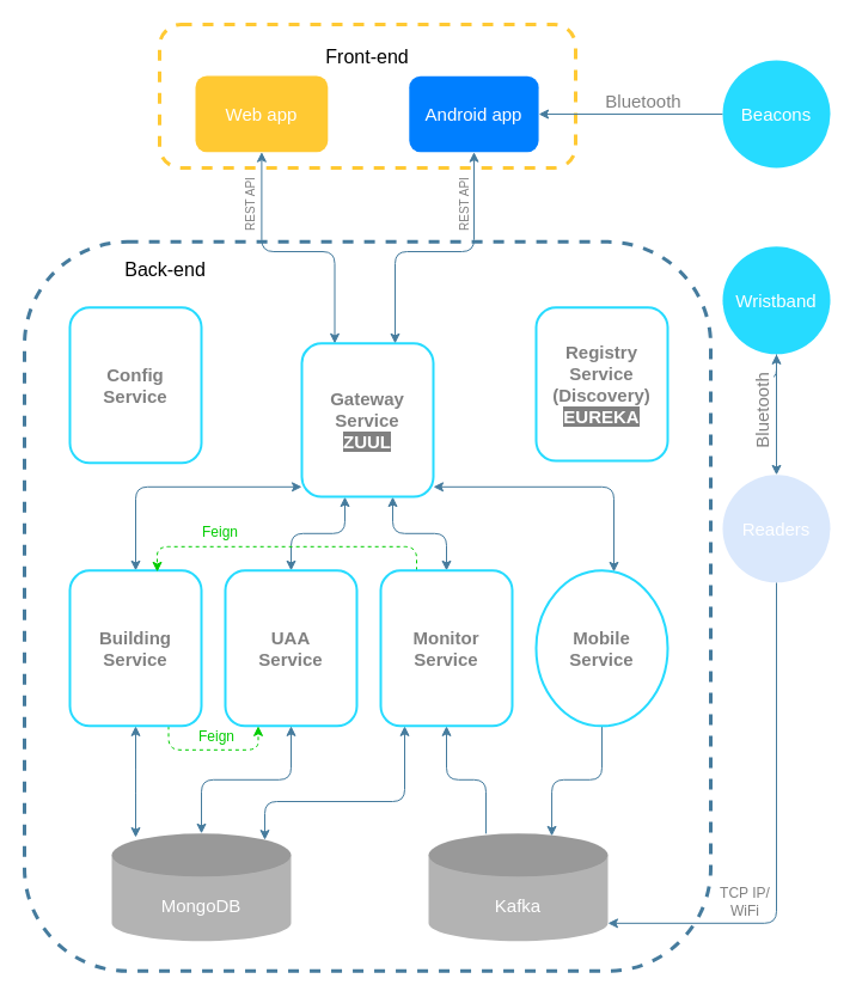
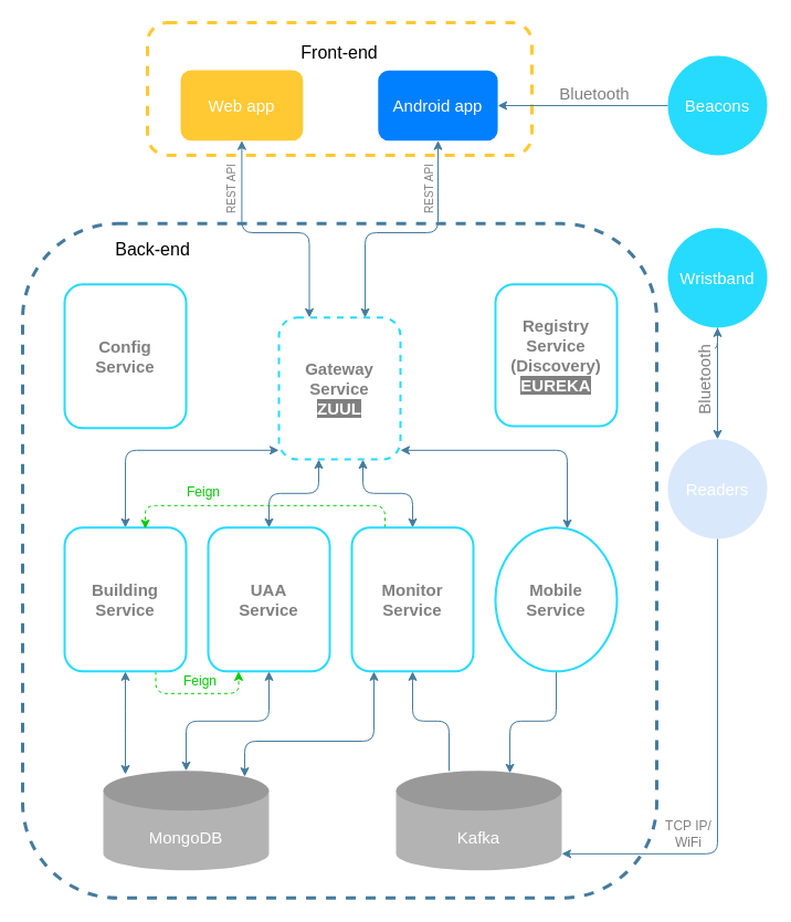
  <mxCell id="0" />
  <mxCell id="1" parent="0" />
  <mxCell id="2" value="" style="rounded=1;whiteSpace=wrap;html=1;shadow=0;dashed=1;labelBackgroundColor=#FFFFFF;sketch=0;fontSize=15;fontColor=#00CC00;strokeColor=#457B9D;strokeWidth=3;fillColor=default;" vertex="1" parent="1"><mxGeometry x="20" y="201.84" width="574" height="610" as="geometry" /></mxCell>
  <mxCell id="3" value="" style="group" vertex="1" connectable="0" parent="1"><mxGeometry x="133" y="29.18" width="348" height="176.66" as="geometry" /></mxCell>
  <mxCell id="4" value="" style="rounded=1;whiteSpace=wrap;html=1;shadow=0;sketch=0;fontSize=15;fontColor=#FFFFFF;strokeColor=#FFC933;strokeWidth=3;fillColor=none;dashed=1;" vertex="1" parent="3"><mxGeometry y="-9.18" width="348.0" height="120" as="geometry" /></mxCell>
  <mxCell id="5" value="&lt;font color=&quot;#000000&quot; style=&quot;font-size: 16px&quot;&gt;Front-end&lt;/font&gt;" style="text;html=1;strokeColor=none;fillColor=none;align=center;verticalAlign=middle;whiteSpace=wrap;rounded=0;shadow=0;dashed=1;sketch=0;fontSize=15;fontColor=#FFFFFF;" vertex="1" parent="3"><mxGeometry x="79.091" y="10" width="189.818" height="15" as="geometry" /></mxCell>
  <mxCell id="6" value="Web app" style="rounded=1;whiteSpace=wrap;html=1;shadow=0;sketch=0;fontSize=15;fontColor=#FFFFFF;strokeColor=none;strokeWidth=2;fillColor=#FFC933;" vertex="1" parent="3"><mxGeometry x="30" y="33.84" width="110.8" height="63.68" as="geometry" /></mxCell>
  <mxCell id="7" value="Android app" style="rounded=1;whiteSpace=wrap;html=1;shadow=0;sketch=0;fontSize=15;fontColor=#FFFFFF;strokeColor=none;strokeWidth=2;fillColor=#007FFF;" vertex="1" parent="3"><mxGeometry x="208.8" y="34.15" width="108.267" height="63.37" as="geometry" /></mxCell>
  <mxCell id="8" value="&lt;font style=&quot;font-size: 10px&quot;&gt;REST API&lt;/font&gt;" style="text;html=1;strokeColor=none;fillColor=none;align=center;verticalAlign=middle;whiteSpace=wrap;rounded=0;shadow=0;dashed=1;labelBackgroundColor=#FFFFFF;sketch=0;fontSize=15;fontColor=#808080;rotation=270;" vertex="1" parent="3"><mxGeometry x="40" y="124.82" width="67" height="33.16" as="geometry" /></mxCell>
  <mxCell id="9" value="&lt;font style=&quot;font-size: 10px&quot;&gt;REST API&lt;/font&gt;" style="text;html=1;strokeColor=none;fillColor=none;align=center;verticalAlign=middle;whiteSpace=wrap;rounded=0;shadow=0;dashed=1;labelBackgroundColor=#FFFFFF;sketch=0;fontSize=15;fontColor=#808080;rotation=270;" vertex="1" parent="3"><mxGeometry x="219" y="124.82" width="67" height="33.16" as="geometry" /></mxCell>
  <mxCell id="10" style="edgeStyle=orthogonalEdgeStyle;curved=0;rounded=1;sketch=0;orthogonalLoop=1;jettySize=auto;html=1;fontSize=15;fontColor=#808080;startArrow=none;startFill=0;endArrow=classic;endFill=1;strokeColor=#457B9D;fillColor=#A8DADC;entryX=1;entryY=1;entryDx=0;entryDy=-15;entryPerimeter=0;" edge="1" parent="1" source="12" target="18"><mxGeometry relative="1" as="geometry"><mxPoint x="624" y="836.84" as="targetPoint" /><Array as="points"><mxPoint x="649" y="771.84" /></Array></mxGeometry></mxCell>
  <mxCell id="11" value="" style="edgeStyle=orthogonalEdgeStyle;curved=0;rounded=1;sketch=0;orthogonalLoop=1;jettySize=auto;html=1;fontSize=15;fontColor=#808080;startArrow=classic;startFill=1;endArrow=none;endFill=0;strokeColor=#457B9D;fillColor=#A8DADC;" edge="1" parent="1" source="12" target="16"><mxGeometry relative="1" as="geometry" /></mxCell>
  <mxCell id="12" value="Readers" style="ellipse;whiteSpace=wrap;html=1;rounded=0;sketch=0;fontColor=#FFFFFF;strokeColor=none;strokeWidth=2;fillColor=#dae8fc;fontSize=15;" vertex="1" parent="1"><mxGeometry x="604" y="396.84" width="90" height="90" as="geometry" /></mxCell>
  <mxCell id="13" value="" style="edgeStyle=orthogonalEdgeStyle;curved=0;rounded=1;sketch=0;orthogonalLoop=1;jettySize=auto;html=1;fontSize=15;fontColor=#808080;startArrow=none;startFill=0;endArrow=classic;endFill=1;strokeColor=#457B9D;fillColor=#A8DADC;" edge="1" parent="1" source="14" target="7"><mxGeometry relative="1" as="geometry" /></mxCell>
  <mxCell id="14" value="Beacons" style="ellipse;whiteSpace=wrap;html=1;rounded=0;sketch=0;fontColor=#FFFFFF;strokeColor=none;strokeWidth=2;fillColor=#26DBFF;fontSize=15;" vertex="1" parent="1"><mxGeometry x="604" y="50.02" width="90" height="90" as="geometry" /></mxCell>
  <mxCell id="15" value="" style="edgeStyle=orthogonalEdgeStyle;curved=0;rounded=1;sketch=0;orthogonalLoop=1;jettySize=auto;html=1;fontSize=12;fontColor=#00CC00;startArrow=classic;startFill=1;endArrow=classic;endFill=1;strokeColor=#457B9D;fillColor=#A8DADC;" edge="1" parent="1" source="16" target="42"><mxGeometry relative="1" as="geometry" /></mxCell>
  <mxCell id="16" value="Wristband" style="ellipse;whiteSpace=wrap;html=1;rounded=0;sketch=0;fontColor=#FFFFFF;strokeColor=none;strokeWidth=2;fillColor=#26DBFF;fontSize=15;" vertex="1" parent="1"><mxGeometry x="604" y="205.84" width="90" height="90" as="geometry" /></mxCell>
  <mxCell id="17" value="" style="group" vertex="1" connectable="0" parent="1"><mxGeometry x="358" y="696.84" width="150" height="90" as="geometry" /></mxCell>
  <mxCell id="18" value="Kafka" style="shape=cylinder3;whiteSpace=wrap;html=1;boundedLbl=1;backgroundOutline=1;size=15;lid=0;rounded=0;shadow=0;sketch=0;fontSize=15;fontColor=#FFFFFF;strokeColor=none;strokeWidth=2;fillColor=#B3B3B3;" vertex="1" parent="17"><mxGeometry y="18" width="150" height="72" as="geometry" /></mxCell>
  <mxCell id="19" value="" style="ellipse;whiteSpace=wrap;html=1;rounded=0;shadow=0;sketch=0;fontSize=15;fontColor=#FFFFFF;strokeColor=none;strokeWidth=2;fillColor=#999999;" vertex="1" parent="17"><mxGeometry width="150" height="36" as="geometry" /></mxCell>
  <mxCell id="20" value="" style="group" vertex="1" connectable="0" parent="1"><mxGeometry x="93" y="696.84" width="155" height="90" as="geometry" /></mxCell>
  <mxCell id="21" value="MongoDB" style="shape=cylinder3;whiteSpace=wrap;html=1;boundedLbl=1;backgroundOutline=1;size=15;lid=0;rounded=0;shadow=0;sketch=0;fontSize=15;fontColor=#FFFFFF;strokeColor=none;strokeWidth=2;fillColor=#B3B3B3;" vertex="1" parent="20"><mxGeometry y="18" width="150" height="72" as="geometry" /></mxCell>
  <mxCell id="22" value="" style="ellipse;whiteSpace=wrap;html=1;rounded=0;shadow=0;sketch=0;fontSize=15;fontColor=#FFFFFF;strokeColor=none;strokeWidth=2;fillColor=#999999;" vertex="1" parent="20"><mxGeometry width="150" height="36" as="geometry" /></mxCell>
  <mxCell id="23" style="edgeStyle=orthogonalEdgeStyle;curved=0;rounded=1;sketch=0;orthogonalLoop=1;jettySize=auto;html=1;entryX=0.5;entryY=0;entryDx=0;entryDy=0;fontSize=15;fontColor=#808080;startArrow=classic;startFill=1;strokeColor=#457B9D;fillColor=#A8DADC;" edge="1" parent="1" source="27" target="29"><mxGeometry relative="1" as="geometry"><Array as="points"><mxPoint x="288" y="445.84" /><mxPoint x="243" y="445.84" /></Array></mxGeometry></mxCell>
  <mxCell id="24" style="edgeStyle=orthogonalEdgeStyle;curved=0;rounded=1;sketch=0;orthogonalLoop=1;jettySize=auto;html=1;fontSize=15;fontColor=#808080;startArrow=classic;startFill=1;strokeColor=#457B9D;fillColor=#A8DADC;" edge="1" parent="1" source="27" target="33"><mxGeometry relative="1" as="geometry"><Array as="points"><mxPoint x="113" y="406.84" /></Array></mxGeometry></mxCell>
  <mxCell id="25" style="edgeStyle=orthogonalEdgeStyle;curved=0;rounded=1;sketch=0;orthogonalLoop=1;jettySize=auto;html=1;entryX=0.5;entryY=0;entryDx=0;entryDy=0;fontSize=15;fontColor=#808080;startArrow=classic;startFill=1;strokeColor=#457B9D;fillColor=#A8DADC;" edge="1" parent="1" source="27" target="37"><mxGeometry relative="1" as="geometry"><Array as="points"><mxPoint x="328" y="445.84" /><mxPoint x="373" y="445.84" /></Array></mxGeometry></mxCell>
  <mxCell id="26" style="edgeStyle=orthogonalEdgeStyle;curved=0;rounded=1;sketch=0;orthogonalLoop=1;jettySize=auto;html=1;fontSize=15;fontColor=#808080;startArrow=classic;startFill=1;strokeColor=#457B9D;fillColor=#A8DADC;" edge="1" parent="1" source="27" target="39"><mxGeometry relative="1" as="geometry"><Array as="points"><mxPoint x="513" y="406.84" /></Array></mxGeometry></mxCell>
- <mxCell id="27" value="&lt;b&gt;&lt;font color=&quot;#808080&quot;&gt;Gateway Service&lt;br&gt;&lt;/font&gt;&lt;span style=&quot;background-color: rgb(128 , 128 , 128)&quot;&gt;ZUUL&lt;/span&gt;&lt;br&gt;&lt;/b&gt;" style="rounded=1;whiteSpace=wrap;html=1;shadow=0;sketch=0;fontSize=15;fontColor=#FFFFFF;strokeColor=#26DBFF;strokeWidth=2;fillColor=none;" vertex="1" parent="1"><mxGeometry x="252" y="286.84" width="110" height="128.25" as="geometry" /></mxCell>
+ <mxCell id="27" value="&lt;b&gt;&lt;font color=&quot;#808080&quot;&gt;Gateway Service&lt;br&gt;&lt;/font&gt;&lt;span style=&quot;background-color: rgb(128 , 128 , 128)&quot;&gt;ZUUL&lt;/span&gt;&lt;br&gt;&lt;/b&gt;" style="rounded=1;whiteSpace=wrap;html=1;shadow=0;sketch=0;fontSize=15;fontColor=#FFFFFF;strokeColor=#26DBFF;strokeWidth=2;fillColor=none;dashed=1;" vertex="1" parent="1"><mxGeometry x="252" y="286.84" width="110" height="128.25" as="geometry" /></mxCell>
  <mxCell id="28" value="&lt;b&gt;&lt;font color=&quot;#808080&quot;&gt;Config&lt;br&gt;Service&lt;/font&gt;&lt;br&gt;&lt;/b&gt;" style="rounded=1;whiteSpace=wrap;html=1;shadow=0;sketch=0;fontSize=15;fontColor=#FFFFFF;strokeColor=#26DBFF;strokeWidth=2;fillColor=none;" vertex="1" parent="1"><mxGeometry x="58" y="256.84" width="110" height="130" as="geometry" /></mxCell>
  <mxCell id="29" value="&lt;b&gt;&lt;font color=&quot;#808080&quot;&gt;UAA&lt;br&gt;Service&lt;/font&gt;&lt;br&gt;&lt;/b&gt;" style="rounded=1;whiteSpace=wrap;html=1;shadow=0;sketch=0;fontSize=15;fontColor=#FFFFFF;strokeColor=#26DBFF;strokeWidth=2;fillColor=none;" vertex="1" parent="1"><mxGeometry x="188" y="476.84" width="110" height="130" as="geometry" /></mxCell>
  <mxCell id="30" value="&lt;b&gt;&lt;font color=&quot;#808080&quot;&gt;Registry Service&lt;br&gt;(Discovery)&lt;br&gt;&lt;/font&gt;&lt;span style=&quot;background-color: rgb(128 , 128 , 128)&quot;&gt;EUREKA&lt;/span&gt;&lt;br&gt;&lt;/b&gt;" style="rounded=1;whiteSpace=wrap;html=1;shadow=0;sketch=0;fontSize=15;fontColor=#FFFFFF;strokeColor=#26DBFF;strokeWidth=2;fillColor=none;" vertex="1" parent="1"><mxGeometry x="448" y="256.84" width="110" height="128.25" as="geometry" /></mxCell>
  <mxCell id="31" style="edgeStyle=orthogonalEdgeStyle;curved=0;rounded=1;sketch=0;orthogonalLoop=1;jettySize=auto;html=1;exitX=0.75;exitY=1;exitDx=0;exitDy=0;dashed=1;fontSize=15;fontColor=#808080;startArrow=none;startFill=0;endArrow=classic;endFill=1;strokeColor=#00CC00;fillColor=#A8DADC;entryX=0.25;entryY=1;entryDx=0;entryDy=0;" edge="1" parent="1" source="33" target="29"><mxGeometry relative="1" as="geometry"><mxPoint x="218" y="636.84" as="targetPoint" /></mxGeometry></mxCell>
  <mxCell id="32" style="edgeStyle=orthogonalEdgeStyle;curved=0;rounded=1;sketch=0;orthogonalLoop=1;jettySize=auto;html=1;fontSize=12;fontColor=#00CC00;startArrow=classic;startFill=1;endArrow=classic;endFill=1;strokeColor=#457B9D;fillColor=#A8DADC;" edge="1" parent="1" source="33"><mxGeometry relative="1" as="geometry"><mxPoint x="113" y="700" as="targetPoint" /></mxGeometry></mxCell>
  <mxCell id="33" value="&lt;b&gt;&lt;font color=&quot;#808080&quot;&gt;Building&lt;br&gt;Service&lt;/font&gt;&lt;br&gt;&lt;/b&gt;" style="rounded=1;whiteSpace=wrap;html=1;shadow=0;sketch=0;fontSize=15;fontColor=#FFFFFF;strokeColor=#26DBFF;strokeWidth=2;fillColor=default;" vertex="1" parent="1"><mxGeometry x="58" y="476.84" width="110" height="130" as="geometry" /></mxCell>
  <mxCell id="34" style="edgeStyle=orthogonalEdgeStyle;curved=0;rounded=1;sketch=0;orthogonalLoop=1;jettySize=auto;html=1;entryX=0.32;entryY=0;entryDx=0;entryDy=0;fontSize=15;fontColor=#808080;startArrow=classic;startFill=1;strokeColor=#457B9D;fillColor=#A8DADC;endArrow=none;endFill=0;entryPerimeter=0;" edge="1" parent="1" source="37" target="19"><mxGeometry relative="1" as="geometry" /></mxCell>
  <mxCell id="35" style="edgeStyle=orthogonalEdgeStyle;curved=0;rounded=1;sketch=0;orthogonalLoop=1;jettySize=auto;html=1;entryX=1;entryY=0;entryDx=0;entryDy=0;fontSize=15;fontColor=#808080;startArrow=classic;startFill=1;endArrow=classic;endFill=1;strokeColor=#457B9D;fillColor=#A8DADC;" edge="1" parent="1" source="37" target="22"><mxGeometry relative="1" as="geometry"><Array as="points"><mxPoint x="338" y="670" /><mxPoint x="221" y="670" /></Array></mxGeometry></mxCell>
  <mxCell id="36" style="edgeStyle=orthogonalEdgeStyle;curved=0;rounded=1;sketch=0;orthogonalLoop=1;jettySize=auto;html=1;entryX=0.664;entryY=0.008;entryDx=0;entryDy=0;entryPerimeter=0;fontSize=15;fontColor=#808080;startArrow=none;startFill=0;endArrow=classic;endFill=1;strokeColor=#00CC00;fillColor=#A8DADC;dashed=1;" edge="1" parent="1" source="37" target="33"><mxGeometry relative="1" as="geometry"><Array as="points"><mxPoint x="348" y="456.84" /><mxPoint x="131" y="456.84" /></Array></mxGeometry></mxCell>
  <mxCell id="37" value="&lt;b&gt;&lt;font color=&quot;#808080&quot;&gt;Monitor&lt;br&gt;Service&lt;/font&gt;&lt;br&gt;&lt;/b&gt;" style="rounded=1;whiteSpace=wrap;html=1;shadow=0;sketch=0;fontSize=15;fontColor=#FFFFFF;strokeColor=#26DBFF;strokeWidth=2;fillColor=none;" vertex="1" parent="1"><mxGeometry x="318" y="476.84" width="110" height="130" as="geometry" /></mxCell>
  <mxCell id="38" style="edgeStyle=orthogonalEdgeStyle;curved=0;rounded=1;sketch=0;orthogonalLoop=1;jettySize=auto;html=1;entryX=0.687;entryY=0.056;entryDx=0;entryDy=0;fontSize=15;fontColor=#808080;startArrow=none;startFill=0;strokeColor=#457B9D;fillColor=#A8DADC;entryPerimeter=0;" edge="1" parent="1" source="39" target="19"><mxGeometry relative="1" as="geometry" /></mxCell>
  <mxCell id="39" value="&lt;b&gt;&lt;font color=&quot;#808080&quot;&gt;Mobile&lt;br&gt;Service&lt;/font&gt;&lt;br&gt;&lt;/b&gt;" style="ellipse;whiteSpace=wrap;html=1;shadow=0;sketch=0;fontSize=15;fontColor=#FFFFFF;strokeColor=#26DBFF;strokeWidth=2;fillColor=none;" vertex="1" parent="1"><mxGeometry x="448" y="476.84" width="110" height="130" as="geometry" /></mxCell>
  <mxCell id="40" style="edgeStyle=orthogonalEdgeStyle;curved=0;rounded=1;sketch=0;orthogonalLoop=1;jettySize=auto;html=1;entryX=0.5;entryY=1;entryDx=0;entryDy=0;fontSize=15;fontColor=#808080;startArrow=classic;startFill=1;endArrow=classic;endFill=1;strokeColor=#457B9D;fillColor=#A8DADC;exitX=0.5;exitY=0;exitDx=0;exitDy=0;" edge="1" parent="1" source="22" target="29"><mxGeometry relative="1" as="geometry"><mxPoint x="188" y="686.84" as="sourcePoint" /></mxGeometry></mxCell>
  <mxCell id="41" value="Bluetooth" style="text;html=1;strokeColor=none;fillColor=none;align=center;verticalAlign=middle;whiteSpace=wrap;rounded=0;shadow=0;dashed=1;labelBackgroundColor=#FFFFFF;sketch=0;fontSize=15;fontColor=#808080;" vertex="1" parent="1"><mxGeometry x="508" y="68.84" width="60" height="30" as="geometry" /></mxCell>
  <mxCell id="42" value="Bluetooth" style="text;html=1;strokeColor=none;fillColor=none;align=center;verticalAlign=middle;whiteSpace=wrap;rounded=0;shadow=0;dashed=1;labelBackgroundColor=#FFFFFF;sketch=0;fontSize=15;fontColor=#808080;rotation=270;" vertex="1" parent="1"><mxGeometry x="607" y="327.97" width="60" height="30" as="geometry" /></mxCell>
  <mxCell id="43" value="TCP IP/&lt;br style=&quot;font-size: 12px;&quot;&gt;WiFi" style="text;html=1;strokeColor=none;fillColor=none;align=center;verticalAlign=middle;whiteSpace=wrap;rounded=0;shadow=0;dashed=1;labelBackgroundColor=#FFFFFF;sketch=0;fontSize=12;fontColor=#808080;rotation=0;" vertex="1" parent="1"><mxGeometry x="593" y="739" width="60" height="30" as="geometry" /></mxCell>
  <mxCell id="44" value="&lt;font color=&quot;#00cc00&quot; style=&quot;font-size: 12px;&quot;&gt;Feign&lt;/font&gt;" style="text;html=1;strokeColor=none;fillColor=none;align=center;verticalAlign=middle;whiteSpace=wrap;rounded=0;shadow=0;dashed=1;labelBackgroundColor=#FFFFFF;sketch=0;fontSize=12;fontColor=#808080;" vertex="1" parent="1"><mxGeometry x="154" y="429.84" width="60" height="30" as="geometry" /></mxCell>
  <mxCell id="45" value="&lt;font color=&quot;#00cc00&quot; style=&quot;font-size: 12px;&quot;&gt;Feign&lt;/font&gt;" style="text;html=1;strokeColor=none;fillColor=none;align=center;verticalAlign=middle;whiteSpace=wrap;rounded=0;shadow=0;dashed=1;labelBackgroundColor=#FFFFFF;sketch=0;fontSize=12;fontColor=#808080;" vertex="1" parent="1"><mxGeometry x="151" y="600.84" width="60" height="30" as="geometry" /></mxCell>
  <mxCell id="46" value="&lt;font color=&quot;#000000&quot; style=&quot;font-size: 16px&quot;&gt;Back-end&lt;/font&gt;" style="text;html=1;strokeColor=none;fillColor=none;align=center;verticalAlign=middle;whiteSpace=wrap;rounded=0;shadow=0;dashed=1;sketch=0;fontSize=15;fontColor=#FFFFFF;" vertex="1" parent="1"><mxGeometry x="39.998" y="217.84" width="196.364" height="15" as="geometry" /></mxCell>
  <mxCell id="47" style="edgeStyle=orthogonalEdgeStyle;curved=0;rounded=1;sketch=0;orthogonalLoop=1;jettySize=auto;html=1;fontSize=12;fontColor=#00CC00;startArrow=classic;startFill=1;endArrow=classic;endFill=1;strokeColor=#457B9D;fillColor=#A8DADC;" edge="1" parent="1" source="7" target="27"><mxGeometry relative="1" as="geometry"><Array as="points"><mxPoint x="396" y="210" /><mxPoint x="330" y="210" /></Array></mxGeometry></mxCell>
  <mxCell id="48" style="edgeStyle=orthogonalEdgeStyle;curved=0;rounded=1;sketch=0;orthogonalLoop=1;jettySize=auto;html=1;entryX=0.25;entryY=0;entryDx=0;entryDy=0;fontSize=12;fontColor=#00CC00;startArrow=classic;startFill=1;endArrow=classic;endFill=1;strokeColor=#457B9D;fillColor=#A8DADC;" edge="1" parent="1" source="6" target="27"><mxGeometry relative="1" as="geometry"><Array as="points"><mxPoint x="218" y="210" /><mxPoint x="279" y="210" /></Array></mxGeometry></mxCell>
